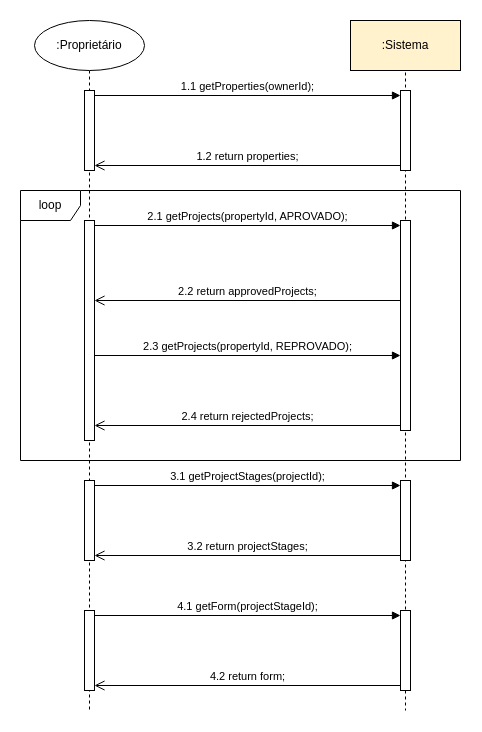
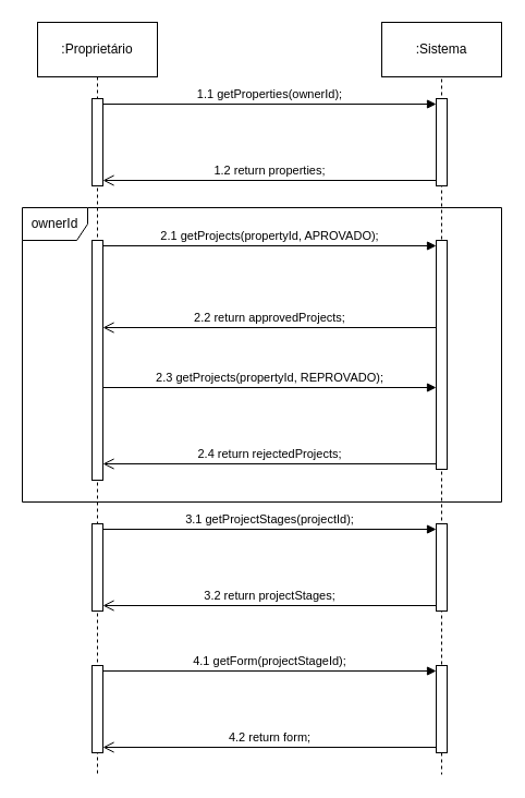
  <mxCell id="0" />
  <mxCell id="1" parent="0" />
  <mxCell id="2" style="edgeStyle=orthogonalEdgeStyle;rounded=0;orthogonalLoop=1;jettySize=auto;html=1;endArrow=none;endFill=0;dashed=1;exitX=0.5;exitY=1;exitDx=0;exitDy=0;" parent="1" source="3" edge="1"><mxGeometry relative="1" as="geometry"><mxPoint x="89" y="710" as="targetPoint" /><mxPoint x="89.499" y="-10" as="sourcePoint" /></mxGeometry></mxCell>
- <mxCell id="3" value=":Proprietário" style="ellipse;html=1;whiteSpace=wrap;" parent="1" vertex="1"><mxGeometry x="34" y="20" width="110" height="50" as="geometry" /></mxCell>
+ <mxCell id="3" value=":Proprietário" style="html=1;whiteSpace=wrap;" parent="1" vertex="1"><mxGeometry x="34" y="20" width="110" height="50" as="geometry" /></mxCell>
  <mxCell id="4" style="edgeStyle=orthogonalEdgeStyle;rounded=0;orthogonalLoop=1;jettySize=auto;html=1;dashed=1;endArrow=none;endFill=0;" parent="1" edge="1"><mxGeometry relative="1" as="geometry"><mxPoint x="405" y="710" as="targetPoint" /><mxPoint x="405" y="60" as="sourcePoint" /></mxGeometry></mxCell>
- <mxCell id="5" value=":Sistema" style="html=1;whiteSpace=wrap;fillColor=#fff2cc;" parent="1" vertex="1"><mxGeometry x="350" y="20" width="110" height="50" as="geometry" /></mxCell>
+ <mxCell id="5" value=":Sistema" style="html=1;whiteSpace=wrap;" parent="1" vertex="1"><mxGeometry x="350" y="20" width="110" height="50" as="geometry" /></mxCell>
  <mxCell id="6" value="" style="html=1;points=[[0,0,0,0,5],[0,1,0,0,-5],[1,0,0,0,5],[1,1,0,0,-5]];perimeter=orthogonalPerimeter;outlineConnect=0;targetShapes=umlLifeline;portConstraint=eastwest;newEdgeStyle={&quot;curved&quot;:0,&quot;rounded&quot;:0};" parent="1" vertex="1"><mxGeometry x="400" y="220" width="10" height="210" as="geometry" /></mxCell>
  <mxCell id="7" value="2.1 getProjects(propertyId, APROVADO);" style="html=1;verticalAlign=bottom;endArrow=block;curved=0;rounded=0;entryX=0;entryY=0;entryDx=0;entryDy=5;exitX=1;exitY=0;exitDx=0;exitDy=5;exitPerimeter=0;" parent="1" source="9" target="6" edge="1"><mxGeometry relative="1" as="geometry"><mxPoint x="89" y="225" as="sourcePoint" /><mxPoint as="offset" /></mxGeometry></mxCell>
  <mxCell id="8" value="2.2 return approvedProjects;" style="html=1;verticalAlign=bottom;endArrow=open;endSize=8;curved=0;rounded=0;exitX=0;exitY=1;exitDx=0;exitDy=-5;" parent="1" edge="1"><mxGeometry relative="1" as="geometry"><mxPoint x="94" y="300" as="targetPoint" /><mxPoint x="400" y="300" as="sourcePoint" /></mxGeometry></mxCell>
  <mxCell id="9" value="" style="html=1;points=[[0,0,0,0,5],[0,1,0,0,-5],[1,0,0,0,5],[1,1,0,0,-5]];perimeter=orthogonalPerimeter;outlineConnect=0;targetShapes=umlLifeline;portConstraint=eastwest;newEdgeStyle={&quot;curved&quot;:0,&quot;rounded&quot;:0};" parent="1" vertex="1"><mxGeometry x="84" y="220" width="10" height="220" as="geometry" /></mxCell>
  <mxCell id="10" value="" style="html=1;points=[[0,0,0,0,5],[0,1,0,0,-5],[1,0,0,0,5],[1,1,0,0,-5]];perimeter=orthogonalPerimeter;outlineConnect=0;targetShapes=umlLifeline;portConstraint=eastwest;newEdgeStyle={&quot;curved&quot;:0,&quot;rounded&quot;:0};" parent="1" vertex="1"><mxGeometry x="400" y="480" width="10" height="80" as="geometry" /></mxCell>
  <mxCell id="11" value="3.1 getProjectStages(projectId);" style="html=1;verticalAlign=bottom;endArrow=block;curved=0;rounded=0;entryX=0;entryY=0;entryDx=0;entryDy=5;exitX=1;exitY=0;exitDx=0;exitDy=5;exitPerimeter=0;" parent="1" source="13" target="10" edge="1"><mxGeometry x="0.003" relative="1" as="geometry"><mxPoint x="89" y="485" as="sourcePoint" /><mxPoint as="offset" /></mxGeometry></mxCell>
  <mxCell id="12" value="3.2 return projectStages;" style="html=1;verticalAlign=bottom;endArrow=open;endSize=8;curved=0;rounded=0;exitX=0;exitY=1;exitDx=0;exitDy=-5;entryX=1;entryY=1;entryDx=0;entryDy=-5;entryPerimeter=0;" parent="1" source="10" target="13" edge="1"><mxGeometry x="0.001" relative="1" as="geometry"><mxPoint x="89" y="556" as="targetPoint" /><mxPoint as="offset" /></mxGeometry></mxCell>
  <mxCell id="13" value="" style="html=1;points=[[0,0,0,0,5],[0,1,0,0,-5],[1,0,0,0,5],[1,1,0,0,-5]];perimeter=orthogonalPerimeter;outlineConnect=0;targetShapes=umlLifeline;portConstraint=eastwest;newEdgeStyle={&quot;curved&quot;:0,&quot;rounded&quot;:0};" parent="1" vertex="1"><mxGeometry x="84" y="480" width="10" height="80" as="geometry" /></mxCell>
  <mxCell id="14" value="" style="html=1;points=[[0,0,0,0,5],[0,1,0,0,-5],[1,0,0,0,5],[1,1,0,0,-5]];perimeter=orthogonalPerimeter;outlineConnect=0;targetShapes=umlLifeline;portConstraint=eastwest;newEdgeStyle={&quot;curved&quot;:0,&quot;rounded&quot;:0};" parent="1" vertex="1"><mxGeometry x="400" y="610" width="10" height="80" as="geometry" /></mxCell>
  <mxCell id="15" value="4.1 getForm(projectStageId);" style="html=1;verticalAlign=bottom;endArrow=block;curved=0;rounded=0;entryX=0;entryY=0;entryDx=0;entryDy=5;exitX=1;exitY=0;exitDx=0;exitDy=5;exitPerimeter=0;" parent="1" source="17" target="14" edge="1"><mxGeometry x="0.003" relative="1" as="geometry"><mxPoint x="89" y="615" as="sourcePoint" /><mxPoint as="offset" /></mxGeometry></mxCell>
  <mxCell id="16" value="4.2 return form;" style="html=1;verticalAlign=bottom;endArrow=open;endSize=8;curved=0;rounded=0;exitX=0;exitY=1;exitDx=0;exitDy=-5;entryX=1;entryY=1;entryDx=0;entryDy=-5;entryPerimeter=0;" parent="1" source="14" target="17" edge="1"><mxGeometry relative="1" as="geometry"><mxPoint x="89" y="686" as="targetPoint" /></mxGeometry></mxCell>
  <mxCell id="17" value="" style="html=1;points=[[0,0,0,0,5],[0,1,0,0,-5],[1,0,0,0,5],[1,1,0,0,-5]];perimeter=orthogonalPerimeter;outlineConnect=0;targetShapes=umlLifeline;portConstraint=eastwest;newEdgeStyle={&quot;curved&quot;:0,&quot;rounded&quot;:0};" parent="1" vertex="1"><mxGeometry x="84" y="610" width="10" height="80" as="geometry" /></mxCell>
  <mxCell id="18" value="2.3 getProjects(propertyId, REPROVADO);" style="html=1;verticalAlign=bottom;endArrow=block;curved=0;rounded=0;entryX=0;entryY=0;entryDx=0;entryDy=5;exitX=1;exitY=0;exitDx=0;exitDy=5;exitPerimeter=0;" parent="1" edge="1"><mxGeometry relative="1" as="geometry"><mxPoint x="94" y="355" as="sourcePoint" /><mxPoint as="offset" /><mxPoint x="400" y="355" as="targetPoint" /></mxGeometry></mxCell>
  <mxCell id="19" value="2.4 return rejectedProjects;" style="html=1;verticalAlign=bottom;endArrow=open;endSize=8;curved=0;rounded=0;exitX=0;exitY=1;exitDx=0;exitDy=-5;entryX=1;entryY=1;entryDx=0;entryDy=-5;entryPerimeter=0;" parent="1" edge="1"><mxGeometry relative="1" as="geometry"><mxPoint x="94" y="425" as="targetPoint" /><mxPoint x="400" y="425" as="sourcePoint" /></mxGeometry></mxCell>
  <mxCell id="20" value="" style="html=1;points=[[0,0,0,0,5],[0,1,0,0,-5],[1,0,0,0,5],[1,1,0,0,-5]];perimeter=orthogonalPerimeter;outlineConnect=0;targetShapes=umlLifeline;portConstraint=eastwest;newEdgeStyle={&quot;curved&quot;:0,&quot;rounded&quot;:0};" vertex="1" parent="1"><mxGeometry x="400" y="90" width="10" height="80" as="geometry" /></mxCell>
  <mxCell id="21" value="1.1 getProperties(ownerId);" style="html=1;verticalAlign=bottom;endArrow=block;curved=0;rounded=0;entryX=0;entryY=0;entryDx=0;entryDy=5;exitX=1;exitY=0;exitDx=0;exitDy=5;exitPerimeter=0;" edge="1" parent="1" source="23" target="20"><mxGeometry x="0.003" relative="1" as="geometry"><mxPoint x="89" y="95" as="sourcePoint" /><mxPoint as="offset" /></mxGeometry></mxCell>
  <mxCell id="22" value="1.2 return properties;" style="html=1;verticalAlign=bottom;endArrow=open;endSize=8;curved=0;rounded=0;exitX=0;exitY=1;exitDx=0;exitDy=-5;entryX=1;entryY=1;entryDx=0;entryDy=-5;entryPerimeter=0;" edge="1" parent="1" source="20" target="23"><mxGeometry x="0.001" relative="1" as="geometry"><mxPoint x="89" y="166" as="targetPoint" /><mxPoint as="offset" /></mxGeometry></mxCell>
  <mxCell id="23" value="" style="html=1;points=[[0,0,0,0,5],[0,1,0,0,-5],[1,0,0,0,5],[1,1,0,0,-5]];perimeter=orthogonalPerimeter;outlineConnect=0;targetShapes=umlLifeline;portConstraint=eastwest;newEdgeStyle={&quot;curved&quot;:0,&quot;rounded&quot;:0};" vertex="1" parent="1"><mxGeometry x="84" y="90" width="10" height="80" as="geometry" /></mxCell>
- <mxCell id="24" value="loop" style="shape=umlFrame;whiteSpace=wrap;html=1;pointerEvents=0;" vertex="1" parent="1"><mxGeometry x="20" y="190" width="440" height="270" as="geometry" /></mxCell>
+ <mxCell id="24" value="ownerId" style="shape=umlFrame;whiteSpace=wrap;html=1;pointerEvents=0;" vertex="1" parent="1"><mxGeometry x="20" y="190" width="440" height="270" as="geometry" /></mxCell>
